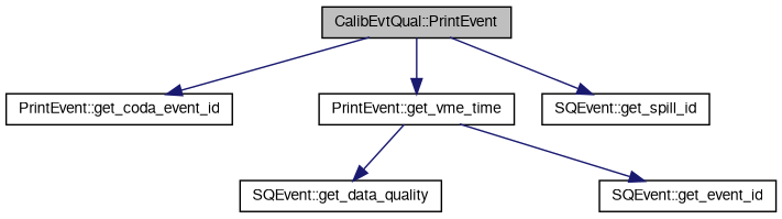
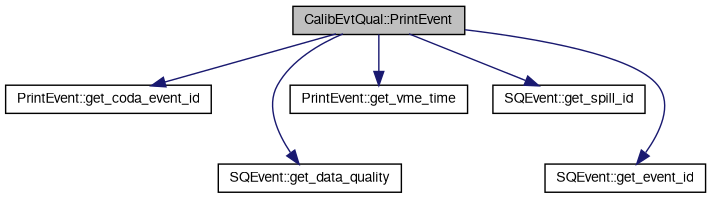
  digraph {
    rankdir=TB
    node [color=black fontname=FreeSans fontsize=10 shape=record]
    edge [color=midnightblue fontname=FreeSans fontsize=10 labelfontname=FreeSans labelfontsize=10 style=solid]
    n1 [fillcolor=grey75 fontcolor=black height=0.2 label="CalibEvtQual::PrintEvent" style=filled width=0.4]
    n2 [height=0.2 label="PrintEvent::get_coda_event_id" width=0.4]
    n3 [height=0.2 label="SQEvent::get_data_quality" width=0.4]
    n4 [height=0.2 label="SQEvent::get_event_id" width=0.4]
    n5 [height=0.2 label="SQEvent::get_spill_id" width=0.4]
    n6 [height=0.2 label="PrintEvent::get_vme_time" width=0.4]
    n1 -> n2
-   n6 -> n3
-   n6 -> n4
+   n1 -> n3
+   n1 -> n4
    n1 -> n5
    n1 -> n6
  }
